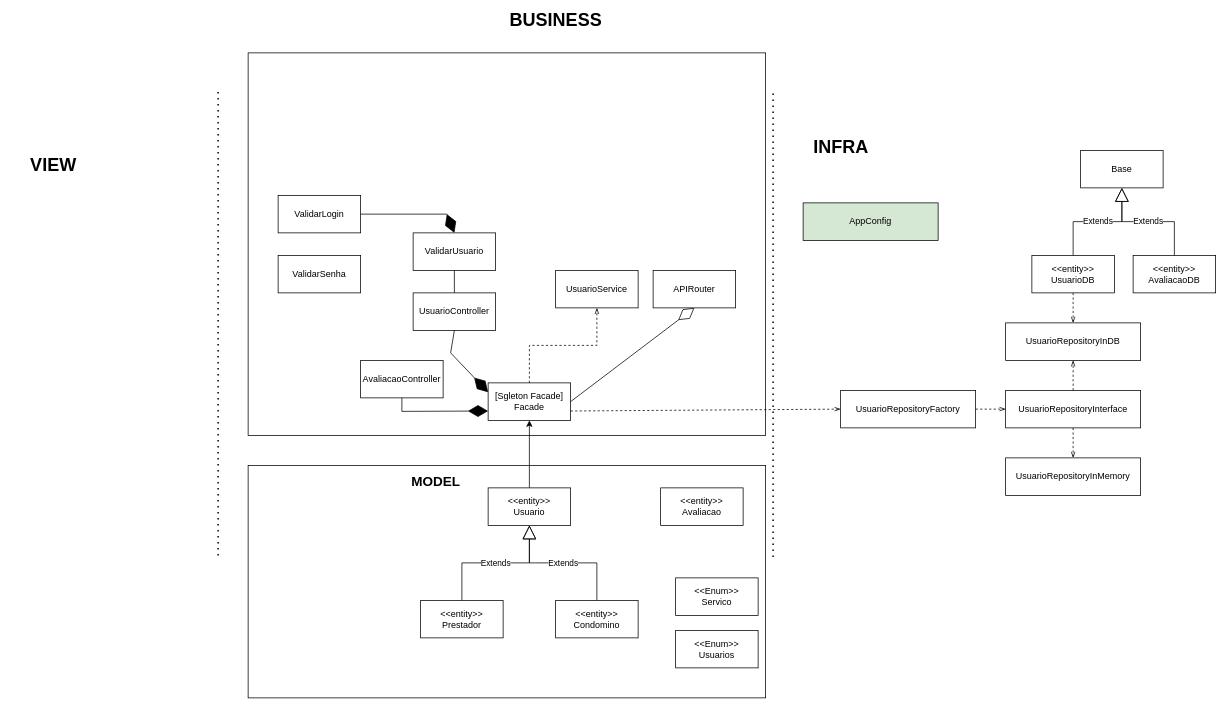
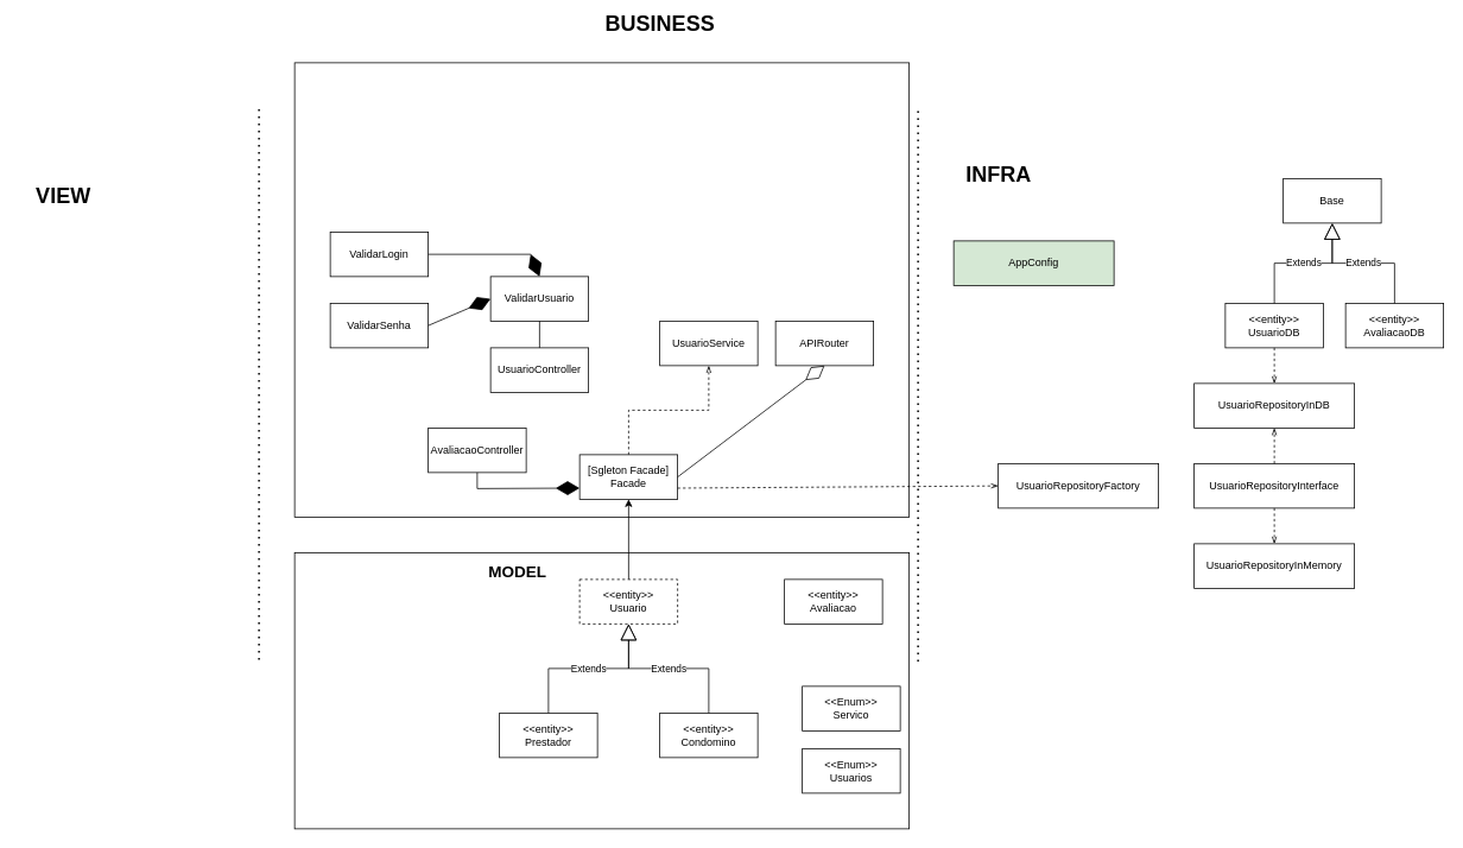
  <mxCell id="0" />
  <mxCell id="1" parent="0" />
  <mxCell id="2" value="" style="endArrow=none;dashed=1;html=1;dashPattern=1 3;strokeWidth=2;rounded=0;" edge="1" parent="1"><mxGeometry width="50" height="50" relative="1" as="geometry"><mxPoint x="290" y="740" as="sourcePoint" /><mxPoint x="290" y="117.778" as="targetPoint" /></mxGeometry></mxCell>
  <mxCell id="3" value="" style="endArrow=none;dashed=1;html=1;dashPattern=1 3;strokeWidth=2;rounded=0;" edge="1" parent="1"><mxGeometry width="50" height="50" relative="1" as="geometry"><mxPoint x="1030" y="742.22" as="sourcePoint" /><mxPoint x="1030" y="119.998" as="targetPoint" /></mxGeometry></mxCell>
  <mxCell id="4" value="VIEW" style="text;strokeColor=none;fillColor=none;html=1;fontSize=24;fontStyle=1;verticalAlign=middle;align=center;" vertex="1" parent="1"><mxGeometry x="20" y="200" width="100" height="40" as="geometry" /></mxCell>
  <mxCell id="5" value="BUSINESS&lt;div&gt;&lt;br&gt;&lt;/div&gt;" style="text;strokeColor=none;fillColor=none;html=1;fontSize=24;fontStyle=1;verticalAlign=middle;align=center;" vertex="1" parent="1"><mxGeometry x="690" y="20" width="100" height="40" as="geometry" /></mxCell>
  <mxCell id="6" value="INFRA&lt;div&gt;&lt;br&gt;&lt;/div&gt;" style="text;strokeColor=none;fillColor=none;html=1;fontSize=24;fontStyle=1;verticalAlign=middle;align=center;" vertex="1" parent="1"><mxGeometry x="1070" y="190" width="100" height="40" as="geometry" /></mxCell>
  <mxCell id="7" value="" style="rounded=0;whiteSpace=wrap;html=1;" vertex="1" parent="1"><mxGeometry x="330" y="70" width="690" height="510" as="geometry" /></mxCell>
  <mxCell id="8" value="" style="rounded=0;whiteSpace=wrap;html=1;" vertex="1" parent="1"><mxGeometry x="330" y="620" width="690" height="310" as="geometry" /></mxCell>
  <mxCell id="9" value="&lt;font style=&quot;font-size: 18px;&quot;&gt;MODEL&lt;/font&gt;" style="text;strokeColor=none;fillColor=none;html=1;fontSize=24;fontStyle=1;verticalAlign=middle;align=center;" vertex="1" parent="1"><mxGeometry x="530" y="620" width="100" height="40" as="geometry" /></mxCell>
  <mxCell id="10" value="UsuarioController" style="html=1;whiteSpace=wrap;" vertex="1" parent="1"><mxGeometry x="550" y="390" width="110" height="50" as="geometry" /></mxCell>
  <mxCell id="11" value="ValidarSenha" style="html=1;whiteSpace=wrap;" vertex="1" parent="1"><mxGeometry x="370" y="340" width="110" height="50" as="geometry" /></mxCell>
  <mxCell id="12" value="ValidarLogin" style="html=1;whiteSpace=wrap;" vertex="1" parent="1"><mxGeometry x="370" y="260" width="110" height="50" as="geometry" /></mxCell>
  <mxCell id="13" value="ValidarUsuario" style="html=1;whiteSpace=wrap;" vertex="1" parent="1"><mxGeometry x="550" y="310" width="110" height="50" as="geometry" /></mxCell>
  <mxCell id="14" value="" style="endArrow=diamondThin;endFill=1;endSize=24;html=1;rounded=0;exitX=1;exitY=0.5;exitDx=0;exitDy=0;entryX=0.5;entryY=0;entryDx=0;entryDy=0;" edge="1" parent="1" source="12" target="13"><mxGeometry width="160" relative="1" as="geometry"><mxPoint x="670" y="460" as="sourcePoint" /><mxPoint x="830" y="460" as="targetPoint" /><Array as="points"><mxPoint x="595" y="285" /></Array></mxGeometry></mxCell>
+ <mxCell id="15" value="" style="endArrow=diamondThin;endFill=1;endSize=24;html=1;rounded=0;exitX=1;exitY=0.5;exitDx=0;exitDy=0;entryX=0;entryY=0.5;entryDx=0;entryDy=0;" edge="1" parent="1" source="11" target="13"><mxGeometry width="160" relative="1" as="geometry"><mxPoint x="860" y="330" as="sourcePoint" /><mxPoint x="970" y="390" as="targetPoint" /><Array as="points" /></mxGeometry></mxCell>
  <mxCell id="16" value="" style="endArrow=none;html=1;rounded=0;entryX=0.5;entryY=1;entryDx=0;entryDy=0;exitX=0.5;exitY=0;exitDx=0;exitDy=0;" edge="1" parent="1" source="10" target="13"><mxGeometry width="50" height="50" relative="1" as="geometry"><mxPoint x="730" y="490" as="sourcePoint" /><mxPoint x="780" y="440" as="targetPoint" /></mxGeometry></mxCell>
  <mxCell id="17" value="AvaliacaoController" style="html=1;whiteSpace=wrap;" vertex="1" parent="1"><mxGeometry x="480" y="480" width="110" height="50" as="geometry" /></mxCell>
  <mxCell id="18" style="edgeStyle=orthogonalEdgeStyle;rounded=0;orthogonalLoop=1;jettySize=auto;html=1;dashed=1;endArrow=openThin;endFill=0;" edge="1" parent="1" source="19" target="27"><mxGeometry relative="1" as="geometry" /></mxCell>
  <mxCell id="19" value="&lt;div&gt;[Sgleton Facade]&lt;/div&gt;Facade" style="html=1;whiteSpace=wrap;" vertex="1" parent="1"><mxGeometry x="650" y="510" width="110" height="50" as="geometry" /></mxCell>
  <mxCell id="20" style="edgeStyle=orthogonalEdgeStyle;rounded=0;orthogonalLoop=1;jettySize=auto;html=1;entryX=0.5;entryY=1;entryDx=0;entryDy=0;" edge="1" parent="1" source="21" target="19"><mxGeometry relative="1" as="geometry" /></mxCell>
- <mxCell id="21" value="&lt;div&gt;&amp;lt;&amp;lt;entity&amp;gt;&amp;gt;&lt;/div&gt;Usuario" style="html=1;whiteSpace=wrap;" vertex="1" parent="1"><mxGeometry x="650" y="650" width="110" height="50" as="geometry" /></mxCell>
+ <mxCell id="21" value="&lt;div&gt;&amp;lt;&amp;lt;entity&amp;gt;&amp;gt;&lt;/div&gt;Usuario" style="html=1;whiteSpace=wrap;dashed=1;" vertex="1" parent="1"><mxGeometry x="650" y="650" width="110" height="50" as="geometry" /></mxCell>
  <mxCell id="22" value="&lt;div&gt;&amp;lt;&amp;lt;entity&amp;gt;&amp;gt;&lt;/div&gt;&lt;div&gt;Condomino&lt;span style=&quot;color: rgba(0, 0, 0, 0); font-family: monospace; font-size: 0px; text-align: start; text-wrap: nowrap; background-color: initial;&quot;&gt;%3CmxGraphModel%3E%3Croot%3E%3CmxCell%20id%3D%220%22%2F%3E%3CmxCell%20id%3D%221%22%20parent%3D%220%22%2F%3E%3CmxCell%20id%3D%222%22%20value%3D%22%26lt%3Bdiv%26gt%3B%26amp%3Blt%3B%26amp%3Blt%3Bentity%26amp%3Bgt%3B%26amp%3Bgt%3B%26lt%3B%2Fdiv%26gt%3BUsuario%22%20style%3D%22html%3D1%3BwhiteSpace%3Dwrap%3B%22%20vertex%3D%221%22%20parent%3D%221%22%3E%3CmxGeometry%20x%3D%22360%22%20y%3D%22530%22%20width%3D%22110%22%20height%3D%2250%22%20as%3D%22geometry%22%2F%3E%3C%2FmxCell%3E%3C%2Froot%3E%3C%2FmxGraphModel%3E&lt;/span&gt;&lt;/div&gt;" style="html=1;whiteSpace=wrap;" vertex="1" parent="1"><mxGeometry x="740" y="800" width="110" height="50" as="geometry" /></mxCell>
  <mxCell id="23" value="&lt;div&gt;&amp;lt;&amp;lt;entity&amp;gt;&amp;gt;&lt;/div&gt;&lt;div style=&quot;text-align: center;&quot;&gt;&lt;span style=&quot;text-align: start; background-color: initial;&quot;&gt;Prestador&lt;/span&gt;&lt;span style=&quot;background-color: initial; color: rgba(0, 0, 0, 0); font-family: monospace; font-size: 0px; text-align: start; text-wrap: nowrap;&quot;&gt;%3CmxGraphModel%3E%3Croot%3E%3CmxCell%20id%3D%220%22%2F%3E%3CmxCell%20id%3D%221%22%20parent%3D%220%22%2F%3E%3CmxCell%20id%3D%222%22%20value%3D%22%26lt%3Bdiv%26gt%3B%26amp%3Blt%3B%26amp%3Blt%3Bentity%26amp%3Bgt%3B%26amp%3Bgt%3B%26lt%3B%2Fdiv%26gt%3BUsuario%22%20style%3D%22html%3D1%3BwhiteSpace%3Dwrap%3B%22%20vertex%3D%221%22%20parent%3D%221%22%3E%3CmxGeometry%20x%3D%22360%22%20y%3D%22530%22%20width%3D%22110%22%20height%3D%2250%22%20as%3D%22geometry%22%2F%3E%3C%2FmxCell%3E%3C%2Froot%3E%3C%2FmxGraphModel&lt;/span&gt;&lt;/div&gt;" style="html=1;whiteSpace=wrap;" vertex="1" parent="1"><mxGeometry x="560" y="800" width="110" height="50" as="geometry" /></mxCell>
  <mxCell id="24" value="&lt;div&gt;&amp;lt;&amp;lt;entity&amp;gt;&amp;gt;&lt;/div&gt;&lt;div style=&quot;text-align: center;&quot;&gt;&lt;span style=&quot;text-align: start; background-color: initial;&quot;&gt;Avaliacao&lt;/span&gt;&lt;span style=&quot;color: rgba(0, 0, 0, 0); font-family: monospace; font-size: 0px; text-align: start; text-wrap: nowrap; background-color: initial;&quot;&gt;%3CmxGraphModel%3E%3Croot%3E%3CmxCell%20id%3D%220%22%2F%3E%3CmxCell%20id%3D%221%22%20parent%3D%220%22%2F%3E%3CmxCell%20id%3D%222%22%20value%3D%22%26lt%3Bdiv%26gt%3B%26amp%3Blt%3B%26amp%3Blt%3Bentity%26amp%3Bgt%3B%26amp%3Bgt%3B%26lt%3B%2Fdiv%26gt%3BUsuario%22%20style%3D%22html%3D1%3BwhiteSpace%3Dwrap%3B%22%20vertex%3D%221%22%20parent%3D%221%22%3E%3CmxGeometry%20x%3D%22360%22%20y%3D%22530%22%20width%3D%22110%22%20height%3D%2250%22%20as%3D%22geometry%22%2F%3E%3C%2FmxCell%3E%3C%2Froot%3E%3C%2FmxGraphModel%3E&lt;/span&gt;&lt;/div&gt;" style="html=1;whiteSpace=wrap;" vertex="1" parent="1"><mxGeometry x="880" y="650" width="110" height="50" as="geometry" /></mxCell>
  <mxCell id="25" value="" style="endArrow=diamondThin;endFill=1;endSize=24;html=1;rounded=0;exitX=0.5;exitY=1;exitDx=0;exitDy=0;entryX=0;entryY=0.75;entryDx=0;entryDy=0;" edge="1" parent="1" source="17" target="19"><mxGeometry width="160" relative="1" as="geometry"><mxPoint x="825" y="340" as="sourcePoint" /><mxPoint x="650" y="550" as="targetPoint" /><Array as="points"><mxPoint x="535" y="548" /></Array></mxGeometry></mxCell>
- <mxCell id="26" value="" style="endArrow=diamondThin;endFill=1;endSize=24;html=1;rounded=0;exitX=0.5;exitY=1;exitDx=0;exitDy=0;entryX=0;entryY=0.25;entryDx=0;entryDy=0;" edge="1" parent="1" source="10" target="19"><mxGeometry width="160" relative="1" as="geometry"><mxPoint x="605" y="340" as="sourcePoint" /><mxPoint x="660" y="385" as="targetPoint" /><Array as="points"><mxPoint x="600" y="470" /></Array></mxGeometry></mxCell>
  <mxCell id="27" value="UsuarioService" style="html=1;whiteSpace=wrap;" vertex="1" parent="1"><mxGeometry x="740" y="360" width="110" height="50" as="geometry" /></mxCell>
  <mxCell id="28" value="APIRouter" style="html=1;whiteSpace=wrap;" vertex="1" parent="1"><mxGeometry x="870" y="360" width="110" height="50" as="geometry" /></mxCell>
  <mxCell id="29" style="rounded=0;orthogonalLoop=1;jettySize=auto;html=1;dashed=1;endArrow=openThin;endFill=0;exitX=1;exitY=0.75;exitDx=0;exitDy=0;entryX=0;entryY=0.5;entryDx=0;entryDy=0;" edge="1" parent="1" source="19" target="30"><mxGeometry relative="1" as="geometry"><mxPoint x="715" y="520" as="sourcePoint" /><mxPoint x="715" y="300" as="targetPoint" /></mxGeometry></mxCell>
  <mxCell id="30" value="UsuarioRepositoryFactory" style="html=1;whiteSpace=wrap;" vertex="1" parent="1"><mxGeometry x="1120" y="520" width="180" height="50" as="geometry" /></mxCell>
  <mxCell id="31" value="" style="endArrow=diamondThin;endFill=0;endSize=24;html=1;rounded=0;entryX=0.5;entryY=1;entryDx=0;entryDy=0;exitX=1;exitY=0.5;exitDx=0;exitDy=0;" edge="1" parent="1" source="19" target="28"><mxGeometry width="160" relative="1" as="geometry"><mxPoint x="750" y="420" as="sourcePoint" /><mxPoint x="910" y="420" as="targetPoint" /></mxGeometry></mxCell>
  <mxCell id="32" value="UsuarioRepositoryInterface" style="html=1;whiteSpace=wrap;" vertex="1" parent="1"><mxGeometry x="1340" y="520" width="180" height="50" as="geometry" /></mxCell>
  <mxCell id="33" value="UsuarioRepositoryInMemory&lt;span style=&quot;color: rgba(0, 0, 0, 0); font-family: monospace; font-size: 0px; text-align: start; text-wrap: nowrap;&quot;&gt;%3CmxGraphModel%3E%3Croot%3E%3CmxCell%20id%3D%220%22%2F%3E%3CmxCell%20id%3D%221%22%20parent%3D%220%22%2F%3E%3CmxCell%20id%3D%222%22%20value%3D%22UsuarioRepositoryInterface%22%20style%3D%22html%3D1%3BwhiteSpace%3Dwrap%3B%22%20vertex%3D%221%22%20parent%3D%221%22%3E%3CmxGeometry%20x%3D%22990%22%20y%3D%22310%22%20width%3D%22180%22%20height%3D%2250%22%20as%3D%22geometry%22%2F%3E%3C%2FmxCell%3E%3C%2Froot%3E%3C%2FmxGraphModel%3E&lt;/span&gt;" style="html=1;whiteSpace=wrap;" vertex="1" parent="1"><mxGeometry x="1340" y="610" width="180" height="50" as="geometry" /></mxCell>
  <mxCell id="34" value="UsuarioRepositoryInDB" style="html=1;whiteSpace=wrap;" vertex="1" parent="1"><mxGeometry x="1340" y="430" width="180" height="50" as="geometry" /></mxCell>
  <mxCell id="35" value="AppConfig" style="html=1;whiteSpace=wrap;fillColor=#d5e8d4;" vertex="1" parent="1"><mxGeometry x="1070" y="270" width="180" height="50" as="geometry" /></mxCell>
  <mxCell id="36" value="&lt;div&gt;&amp;lt;&amp;lt;Enum&amp;gt;&amp;gt;&lt;/div&gt;&lt;div style=&quot;text-align: center;&quot;&gt;&lt;span style=&quot;text-align: start; background-color: initial;&quot;&gt;Servico&lt;/span&gt;&lt;span style=&quot;color: rgba(0, 0, 0, 0); font-family: monospace; font-size: 0px; text-align: start; text-wrap: nowrap; background-color: initial;&quot;&gt;%3CmxGraphModel%3E%3Croot%3E%3CmxCell%20id%3D%220%22%2F%3E%3CmxCell%20id%3D%221%22%20parent%3D%220%22%2F%3E%3CmxCell%20id%3D%222%22%20value%3D%22%26lt%3Bdiv%26gt%3B%26amp%3Blt%3B%26amp%3Blt%3Bentity%26amp%3Bgt%3B%26amp%3Bgt%3B%26lt%3B%2Fdiv%26gt%3BUsuario%22%20style%3D%22html%3D1%3BwhiteSpace%3Dwrap%3B%22%20vertex%3D%221%22%20parent%3D%221%22%3E%3CmxGeometry%20x%3D%22360%22%20y%3D%22530%22%20width%3D%22110%22%20height%3D%2250%22%20as%3D%22geometry%22%2F%3E%3C%2FmxCell%3E%3C%2Froot%3E%3C%2FmxGraphModel%3E&lt;/span&gt;&lt;/div&gt;" style="html=1;whiteSpace=wrap;" vertex="1" parent="1"><mxGeometry x="900" y="770" width="110" height="50" as="geometry" /></mxCell>
  <mxCell id="37" value="&lt;div&gt;&amp;lt;&amp;lt;Enum&amp;gt;&amp;gt;&lt;/div&gt;&lt;div style=&quot;text-align: center;&quot;&gt;&lt;span style=&quot;text-align: start; background-color: initial;&quot;&gt;Usuarios&lt;/span&gt;&lt;span style=&quot;color: rgba(0, 0, 0, 0); font-family: monospace; font-size: 0px; text-align: start; text-wrap: nowrap; background-color: initial;&quot;&gt;%3CmxGraphModel%3E%3Croot%3E%3CmxCell%20id%3D%220%22%2F%3E%3CmxCell%20id%3D%221%22%20parent%3D%220%22%2F%3E%3CmxCell%20id%3D%222%22%20value%3D%22%26lt%3Bdiv%26gt%3B%26amp%3Blt%3B%26amp%3Blt%3Bentity%26amp%3Bgt%3B%26amp%3Bgt%3B%26lt%3B%2Fdiv%26gt%3BUsuario%22%20style%3D%22html%3D1%3BwhiteSpace%3Dwrap%3B%22%20vertex%3D%221%22%20parent%3D%221%22%3E%3CmxGeometry%20x%3D%22360%22%20y%3D%22530%22%20width%3D%22110%22%20height%3D%2250%22%20as%3D%22geometry%22%2F%3E%3C%2FmxCell%3E%3C%2Froot%3E%3C%2FmxGraphModel%3E&lt;/span&gt;&lt;/div&gt;" style="html=1;whiteSpace=wrap;" vertex="1" parent="1"><mxGeometry x="900" y="840" width="110" height="50" as="geometry" /></mxCell>
  <mxCell id="38" value="&lt;div&gt;&amp;lt;&amp;lt;entity&amp;gt;&amp;gt;&lt;/div&gt;UsuarioDB" style="html=1;whiteSpace=wrap;" vertex="1" parent="1"><mxGeometry x="1375" y="340" width="110" height="50" as="geometry" /></mxCell>
  <mxCell id="39" value="&lt;div&gt;&amp;lt;&amp;lt;entity&amp;gt;&amp;gt;&lt;/div&gt;&lt;div style=&quot;text-align: center;&quot;&gt;&lt;span style=&quot;text-align: start; background-color: initial;&quot;&gt;AvaliacaoDB&lt;/span&gt;&lt;span style=&quot;color: rgba(0, 0, 0, 0); font-family: monospace; font-size: 0px; text-align: start; text-wrap: nowrap; background-color: initial;&quot;&gt;%3CmxGraphModel%3E%3Croot%3E%3CmxCell%20id%3D%220%22%2F%3E%3CmxCell%20id%3D%221%22%20parent%3D%220%22%2F%3E%3CmxCell%20id%3D%222%22%20value%3D%22%26lt%3Bdiv%26gt%3B%26amp%3Blt%3B%26amp%3Blt%3Bentity%26amp%3Bgt%3B%26amp%3Bgt%3B%26lt%3B%2Fdiv%26gt%3BUsuario%22%20style%3D%22html%3D1%3BwhiteSpace%3Dwrap%3B%22%20vertex%3D%221%22%20parent%3D%221%22%3E%3CmxGeometry%20x%3D%22360%22%20y%3D%22530%22%20width%3D%22110%22%20height%3D%2250%22%20as%3D%22geometry%22%2F%3E%3C%2FmxCell%3E%3C%2Froot%3E%3C%2FmxGraphModel%3E&lt;/span&gt;&lt;/div&gt;" style="html=1;whiteSpace=wrap;" vertex="1" parent="1"><mxGeometry x="1510" y="340" width="110" height="50" as="geometry" /></mxCell>
  <mxCell id="40" value="Base" style="html=1;whiteSpace=wrap;" vertex="1" parent="1"><mxGeometry x="1440" y="200" width="110" height="50" as="geometry" /></mxCell>
  <mxCell id="41" value="Extends" style="endArrow=block;endSize=16;endFill=0;html=1;rounded=0;entryX=0.5;entryY=1;entryDx=0;entryDy=0;exitX=0.5;exitY=0;exitDx=0;exitDy=0;edgeStyle=orthogonalEdgeStyle;" edge="1" parent="1" source="23" target="21"><mxGeometry width="160" relative="1" as="geometry"><mxPoint x="670" y="770" as="sourcePoint" /><mxPoint x="830" y="770" as="targetPoint" /></mxGeometry></mxCell>
  <mxCell id="42" value="Extends" style="endArrow=block;endSize=16;endFill=0;html=1;rounded=0;entryX=0.5;entryY=1;entryDx=0;entryDy=0;exitX=0.5;exitY=0;exitDx=0;exitDy=0;edgeStyle=orthogonalEdgeStyle;" edge="1" parent="1" source="22" target="21"><mxGeometry width="160" relative="1" as="geometry"><mxPoint x="670" y="770" as="sourcePoint" /><mxPoint x="830" y="770" as="targetPoint" /></mxGeometry></mxCell>
  <mxCell id="43" value="Extends" style="endArrow=block;endSize=16;endFill=0;html=1;rounded=0;exitX=0.5;exitY=0;exitDx=0;exitDy=0;edgeStyle=orthogonalEdgeStyle;entryX=0.5;entryY=1;entryDx=0;entryDy=0;" edge="1" parent="1" source="39" target="40"><mxGeometry width="160" relative="1" as="geometry"><mxPoint x="1050" y="390" as="sourcePoint" /><mxPoint x="1200" y="270" as="targetPoint" /></mxGeometry></mxCell>
  <mxCell id="44" value="Extends" style="endArrow=block;endSize=16;endFill=0;html=1;rounded=0;exitX=0.5;exitY=0;exitDx=0;exitDy=0;edgeStyle=orthogonalEdgeStyle;" edge="1" parent="1" source="38" target="40"><mxGeometry width="160" relative="1" as="geometry"><mxPoint x="1295" y="410" as="sourcePoint" /><mxPoint x="1210" y="280" as="targetPoint" /></mxGeometry></mxCell>
  <mxCell id="45" style="rounded=0;orthogonalLoop=1;jettySize=auto;html=1;dashed=1;endArrow=openThin;endFill=0;exitX=0.5;exitY=1;exitDx=0;exitDy=0;entryX=0.5;entryY=0;entryDx=0;entryDy=0;" edge="1" parent="1" source="38" target="34"><mxGeometry relative="1" as="geometry"><mxPoint x="770" y="558" as="sourcePoint" /><mxPoint x="1130" y="555" as="targetPoint" /></mxGeometry></mxCell>
- <mxCell id="46" style="rounded=0;orthogonalLoop=1;jettySize=auto;html=1;dashed=1;endArrow=openThin;endFill=0;exitX=1;exitY=0.5;exitDx=0;exitDy=0;entryX=0;entryY=0.5;entryDx=0;entryDy=0;" edge="1" parent="1" source="30" target="32"><mxGeometry relative="1" as="geometry"><mxPoint x="1415" y="410" as="sourcePoint" /><mxPoint x="1430" y="460" as="targetPoint" /></mxGeometry></mxCell>
  <mxCell id="47" style="rounded=0;orthogonalLoop=1;jettySize=auto;html=1;dashed=1;endArrow=openThin;endFill=0;exitX=0.5;exitY=1;exitDx=0;exitDy=0;entryX=0.5;entryY=0;entryDx=0;entryDy=0;" edge="1" parent="1" source="32" target="33"><mxGeometry relative="1" as="geometry"><mxPoint x="1425" y="420" as="sourcePoint" /><mxPoint x="1440" y="470" as="targetPoint" /></mxGeometry></mxCell>
  <mxCell id="48" style="rounded=0;orthogonalLoop=1;jettySize=auto;html=1;dashed=1;endArrow=openThin;endFill=0;exitX=0.5;exitY=0;exitDx=0;exitDy=0;entryX=0.5;entryY=1;entryDx=0;entryDy=0;" edge="1" parent="1" source="32" target="34"><mxGeometry relative="1" as="geometry"><mxPoint x="1435" y="430" as="sourcePoint" /><mxPoint x="1450" y="480" as="targetPoint" /></mxGeometry></mxCell>
